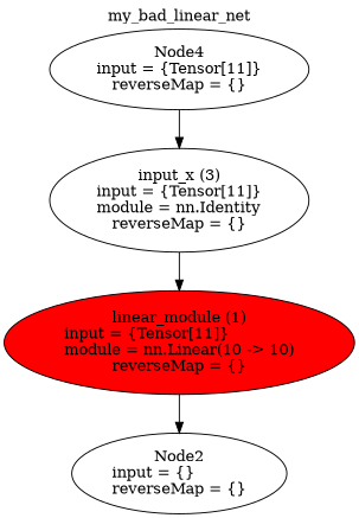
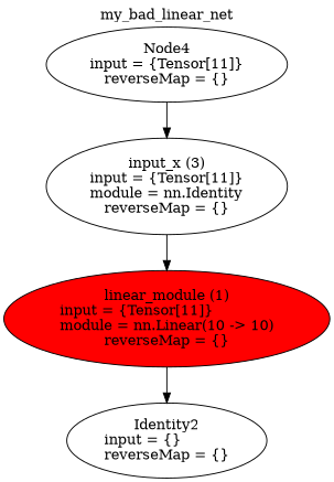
  digraph {
    label=my_bad_linear_net
    labelloc=t
    node [shape=oval]
    n1 [fillcolor=red label="linear_module (1)\ninput = {Tensor[11]}\lmodule = nn.Linear(10 -> 10)\lreverseMap = {}" style=filled]
-   n2 [label="Node2\ninput = {}\lreverseMap = {}"]
+   n2 [label="Identity2\ninput = {}\lreverseMap = {}"]
    n3 [label="input_x (3)\ninput = {Tensor[11]}\lmodule = nn.Identity\lreverseMap = {}"]
    n4 [label="Node4\ninput = {Tensor[11]}\lreverseMap = {}"]
    n1 -> n2
    n3 -> n1
    n4 -> n3
  }
